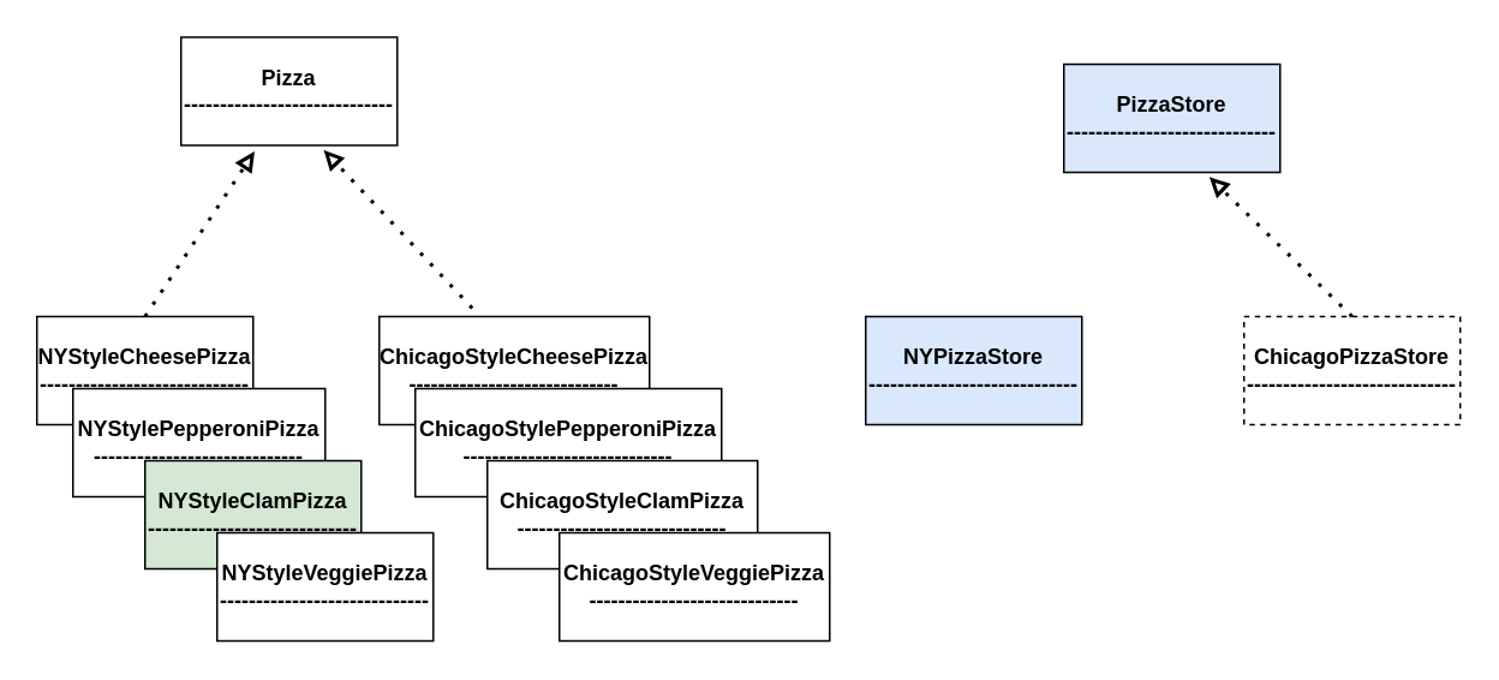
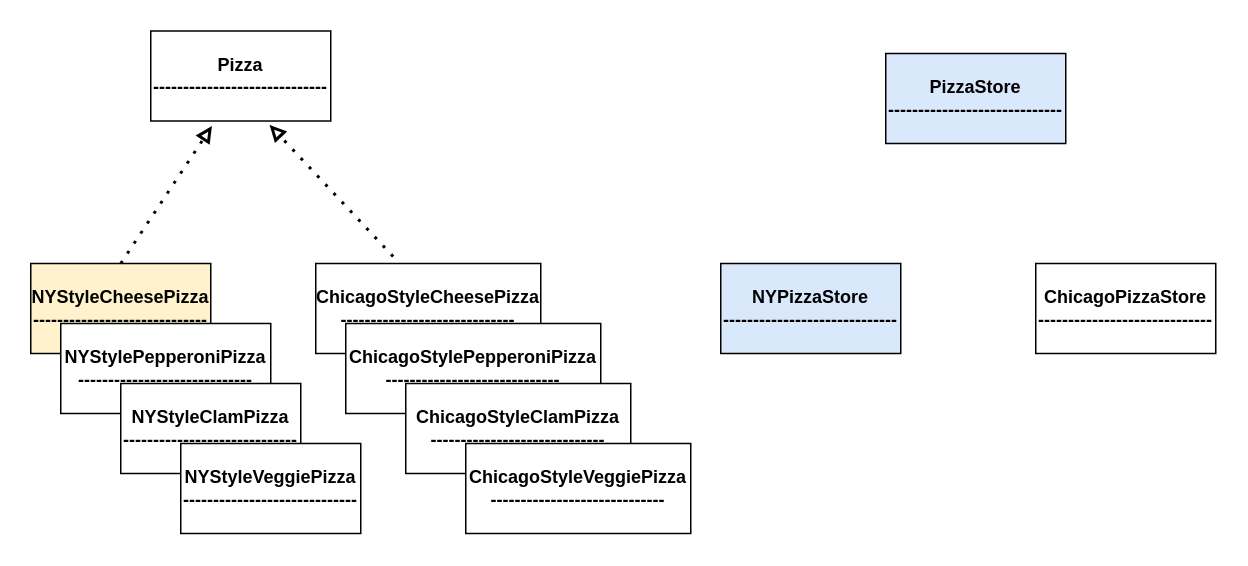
  <mxCell id="0" />
  <mxCell id="1" parent="0" />
  <mxCell id="2" value="&lt;span&gt;Pizza&lt;/span&gt;&lt;br&gt;-----------------------------&lt;br&gt;" style="rounded=0;whiteSpace=wrap;html=1;fontStyle=1" vertex="1" parent="1"><mxGeometry x="100" y="20" width="120" height="60" as="geometry" /></mxCell>
  <mxCell id="3" value="&lt;span&gt;PizzaStore&lt;/span&gt;&lt;br&gt;-----------------------------" style="rounded=0;whiteSpace=wrap;html=1;fontStyle=1;fillColor=#dae8fc;" vertex="1" parent="1"><mxGeometry x="590" y="35" width="120" height="60" as="geometry" /></mxCell>
  <mxCell id="4" value="NYPizzaStore&lt;br&gt;-----------------------------" style="rounded=0;whiteSpace=wrap;html=1;fontStyle=1;fillColor=#dae8fc;" vertex="1" parent="1"><mxGeometry x="480" y="175" width="120" height="60" as="geometry" /></mxCell>
- <mxCell id="5" value="NYStyleCheesePizza&lt;br&gt;-----------------------------" style="rounded=0;whiteSpace=wrap;html=1;fontStyle=1" vertex="1" parent="1"><mxGeometry x="20" y="175" width="120" height="60" as="geometry" /></mxCell>
+ <mxCell id="5" value="NYStyleCheesePizza&lt;br&gt;-----------------------------" style="rounded=0;whiteSpace=wrap;html=1;fontStyle=1;fillColor=#fff2cc;" vertex="1" parent="1"><mxGeometry x="20" y="175" width="120" height="60" as="geometry" /></mxCell>
  <mxCell id="6" value="NYStylePepperoniPizza&lt;br&gt;-----------------------------" style="rounded=0;whiteSpace=wrap;html=1;fontStyle=1" vertex="1" parent="1"><mxGeometry x="40" y="215" width="140" height="60" as="geometry" /></mxCell>
- <mxCell id="7" value="NYStyleClamPizza&lt;br&gt;-----------------------------" style="rounded=0;whiteSpace=wrap;html=1;fontStyle=1;fillColor=#d5e8d4;" vertex="1" parent="1"><mxGeometry x="80" y="255" width="120" height="60" as="geometry" /></mxCell>
+ <mxCell id="7" value="NYStyleClamPizza&lt;br&gt;-----------------------------" style="rounded=0;whiteSpace=wrap;html=1;fontStyle=1" vertex="1" parent="1"><mxGeometry x="80" y="255" width="120" height="60" as="geometry" /></mxCell>
  <mxCell id="8" value="NYStyleVeggiePizza&lt;br&gt;-----------------------------" style="rounded=0;whiteSpace=wrap;html=1;fontStyle=1" vertex="1" parent="1"><mxGeometry x="120" y="295" width="120" height="60" as="geometry" /></mxCell>
  <mxCell id="9" value="ChicagoStyleCheesePizza&lt;br&gt;-----------------------------" style="rounded=0;whiteSpace=wrap;html=1;fontStyle=1" vertex="1" parent="1"><mxGeometry x="210" y="175" width="150" height="60" as="geometry" /></mxCell>
  <mxCell id="10" value="ChicagoStylePepperoniPizza&lt;br&gt;-----------------------------" style="rounded=0;whiteSpace=wrap;html=1;fontStyle=1" vertex="1" parent="1"><mxGeometry x="230" y="215" width="170" height="60" as="geometry" /></mxCell>
  <mxCell id="11" value="ChicagoStyleClamPizza&lt;br&gt;-----------------------------" style="rounded=0;whiteSpace=wrap;html=1;fontStyle=1" vertex="1" parent="1"><mxGeometry x="270" y="255" width="150" height="60" as="geometry" /></mxCell>
  <mxCell id="12" value="ChicagoStyleVeggiePizza&lt;br&gt;-----------------------------" style="rounded=0;whiteSpace=wrap;html=1;fontStyle=1" vertex="1" parent="1"><mxGeometry x="310" y="295" width="150" height="60" as="geometry" /></mxCell>
- <mxCell id="13" value="ChicagoPizzaStore&lt;br&gt;-----------------------------" style="rounded=0;whiteSpace=wrap;html=1;fontStyle=1;dashed=1;" vertex="1" parent="1"><mxGeometry x="690" y="175" width="120" height="60" as="geometry" /></mxCell>
+ <mxCell id="13" value="ChicagoPizzaStore&lt;br&gt;-----------------------------" style="rounded=0;whiteSpace=wrap;html=1;fontStyle=1" vertex="1" parent="1"><mxGeometry x="690" y="175" width="120" height="60" as="geometry" /></mxCell>
  <mxCell id="14" value="" style="endArrow=block;dashed=1;html=1;dashPattern=1 3;strokeWidth=2;rounded=0;entryX=0.34;entryY=1.057;entryDx=0;entryDy=0;entryPerimeter=0;endFill=0;" edge="1" parent="1" target="2"><mxGeometry width="50" height="50" relative="1" as="geometry"><mxPoint x="80" y="175" as="sourcePoint" /><mxPoint x="130" y="125" as="targetPoint" /></mxGeometry></mxCell>
  <mxCell id="15" value="" style="endArrow=block;dashed=1;html=1;dashPattern=1 3;strokeWidth=2;rounded=0;entryX=0.66;entryY=1.043;entryDx=0;entryDy=0;entryPerimeter=0;exitX=0.344;exitY=-0.077;exitDx=0;exitDy=0;exitPerimeter=0;endFill=0;" edge="1" parent="1" source="9" target="2"><mxGeometry width="50" height="50" relative="1" as="geometry"><mxPoint x="220" y="155" as="sourcePoint" /><mxPoint x="270" y="105" as="targetPoint" /></mxGeometry></mxCell>
- <mxCell id="16" value="" style="endArrow=block;dashed=1;html=1;dashPattern=1 3;strokeWidth=2;rounded=0;exitX=0.5;exitY=0;exitDx=0;exitDy=0;entryX=0.673;entryY=1.043;entryDx=0;entryDy=0;entryPerimeter=0;endFill=0;" edge="1" parent="1" source="13" target="3"><mxGeometry width="50" height="50" relative="1" as="geometry"><mxPoint x="670" y="165" as="sourcePoint" /><mxPoint x="720" y="115" as="targetPoint" /></mxGeometry></mxCell>
